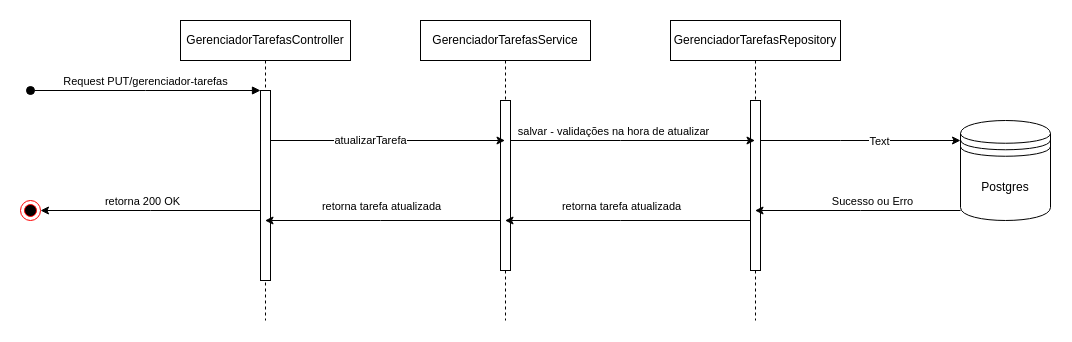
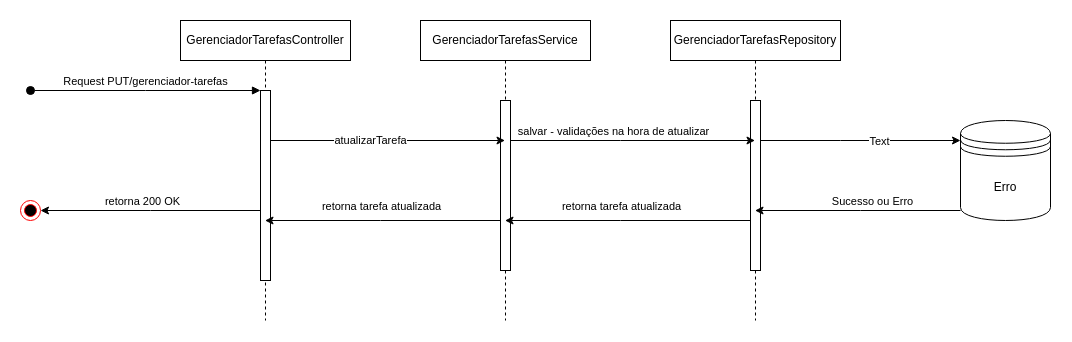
  <mxCell id="0" />
  <mxCell id="1" parent="0" />
  <mxCell id="2" value="GerenciadorTarefasController" style="shape=umlLifeline;perimeter=lifelinePerimeter;whiteSpace=wrap;html=1;container=0;dropTarget=0;collapsible=0;recursiveResize=0;outlineConnect=0;portConstraint=eastwest;newEdgeStyle={&quot;edgeStyle&quot;:&quot;elbowEdgeStyle&quot;,&quot;elbow&quot;:&quot;vertical&quot;,&quot;curved&quot;:0,&quot;rounded&quot;:0};" parent="1" vertex="1"><mxGeometry x="180" y="20" width="170" height="300" as="geometry" /></mxCell>
  <mxCell id="3" value="" style="html=1;points=[];perimeter=orthogonalPerimeter;outlineConnect=0;targetShapes=umlLifeline;portConstraint=eastwest;newEdgeStyle={&quot;edgeStyle&quot;:&quot;elbowEdgeStyle&quot;,&quot;elbow&quot;:&quot;vertical&quot;,&quot;curved&quot;:0,&quot;rounded&quot;:0};" parent="2" vertex="1"><mxGeometry x="80" y="70" width="10" height="190" as="geometry" /></mxCell>
  <mxCell id="4" value="Request PUT/gerenciador-tarefas" style="html=1;verticalAlign=bottom;startArrow=oval;endArrow=block;startSize=8;edgeStyle=elbowEdgeStyle;elbow=vertical;curved=0;rounded=0;" parent="2" target="3" edge="1"><mxGeometry relative="1" as="geometry"><mxPoint x="-150" y="70" as="sourcePoint" /></mxGeometry></mxCell>
  <mxCell id="5" value="GerenciadorTarefasService" style="shape=umlLifeline;perimeter=lifelinePerimeter;whiteSpace=wrap;html=1;container=0;dropTarget=0;collapsible=0;recursiveResize=0;outlineConnect=0;portConstraint=eastwest;newEdgeStyle={&quot;edgeStyle&quot;:&quot;elbowEdgeStyle&quot;,&quot;elbow&quot;:&quot;vertical&quot;,&quot;curved&quot;:0,&quot;rounded&quot;:0};" parent="1" vertex="1"><mxGeometry x="420" y="20" width="170" height="300" as="geometry" /></mxCell>
  <mxCell id="6" value="" style="html=1;points=[];perimeter=orthogonalPerimeter;outlineConnect=0;targetShapes=umlLifeline;portConstraint=eastwest;newEdgeStyle={&quot;edgeStyle&quot;:&quot;elbowEdgeStyle&quot;,&quot;elbow&quot;:&quot;vertical&quot;,&quot;curved&quot;:0,&quot;rounded&quot;:0};" parent="5" vertex="1"><mxGeometry x="80" y="80" width="10" height="170" as="geometry" /></mxCell>
  <mxCell id="7" value="GerenciadorTarefasRepository" style="shape=umlLifeline;perimeter=lifelinePerimeter;whiteSpace=wrap;html=1;container=0;dropTarget=0;collapsible=0;recursiveResize=0;outlineConnect=0;portConstraint=eastwest;newEdgeStyle={&quot;edgeStyle&quot;:&quot;elbowEdgeStyle&quot;,&quot;elbow&quot;:&quot;vertical&quot;,&quot;curved&quot;:0,&quot;rounded&quot;:0};" vertex="1" parent="1"><mxGeometry x="670" y="20" width="170" height="300" as="geometry" /></mxCell>
  <mxCell id="8" value="" style="html=1;points=[];perimeter=orthogonalPerimeter;outlineConnect=0;targetShapes=umlLifeline;portConstraint=eastwest;newEdgeStyle={&quot;edgeStyle&quot;:&quot;elbowEdgeStyle&quot;,&quot;elbow&quot;:&quot;vertical&quot;,&quot;curved&quot;:0,&quot;rounded&quot;:0};" vertex="1" parent="7"><mxGeometry x="80" y="80" width="10" height="170" as="geometry" /></mxCell>
  <mxCell id="9" style="edgeStyle=orthogonalEdgeStyle;rounded=0;orthogonalLoop=1;jettySize=auto;html=1;" edge="1" parent="1" source="11" target="7"><mxGeometry relative="1" as="geometry"><Array as="points"><mxPoint x="860" y="210" /><mxPoint x="860" y="210" /></Array></mxGeometry></mxCell>
  <mxCell id="10" value="Sucesso ou Erro" style="edgeLabel;html=1;align=center;verticalAlign=middle;resizable=0;points=[];" vertex="1" connectable="0" parent="9"><mxGeometry x="-0.137" relative="1" as="geometry"><mxPoint y="-10" as="offset" /></mxGeometry></mxCell>
- <mxCell id="11" value="Postgres" style="shape=datastore;whiteSpace=wrap;html=1;" vertex="1" parent="1"><mxGeometry x="960" y="120" width="90" height="100" as="geometry" /></mxCell>
+ <mxCell id="11" value="Erro" style="shape=datastore;whiteSpace=wrap;html=1;" vertex="1" parent="1"><mxGeometry x="960" y="120" width="90" height="100" as="geometry" /></mxCell>
  <mxCell id="12" style="edgeStyle=elbowEdgeStyle;rounded=0;orthogonalLoop=1;jettySize=auto;html=1;elbow=vertical;curved=0;" edge="1" parent="1" source="3" target="5"><mxGeometry relative="1" as="geometry"><Array as="points"><mxPoint x="390" y="140" /></Array></mxGeometry></mxCell>
  <mxCell id="13" value="atualizarTarefa" style="edgeLabel;html=1;align=center;verticalAlign=middle;resizable=0;points=[];" vertex="1" connectable="0" parent="12"><mxGeometry x="-0.156" y="1" relative="1" as="geometry"><mxPoint as="offset" /></mxGeometry></mxCell>
  <mxCell id="14" style="edgeStyle=elbowEdgeStyle;rounded=0;orthogonalLoop=1;jettySize=auto;html=1;elbow=vertical;curved=0;" edge="1" parent="1" source="6" target="7"><mxGeometry relative="1" as="geometry"><Array as="points"><mxPoint x="620" y="140" /></Array></mxGeometry></mxCell>
  <mxCell id="15" value="salvar - validações na hora de atualizar" style="edgeLabel;html=1;align=center;verticalAlign=middle;resizable=0;points=[];" vertex="1" connectable="0" parent="14"><mxGeometry x="-0.164" y="1" relative="1" as="geometry"><mxPoint y="-9" as="offset" /></mxGeometry></mxCell>
  <mxCell id="16" style="edgeStyle=elbowEdgeStyle;rounded=0;orthogonalLoop=1;jettySize=auto;html=1;elbow=vertical;curved=0;" edge="1" parent="1" source="8" target="11"><mxGeometry relative="1" as="geometry"><Array as="points"><mxPoint x="840" y="140" /></Array></mxGeometry></mxCell>
  <mxCell id="17" value="Text" style="edgeLabel;html=1;align=center;verticalAlign=middle;resizable=0;points=[];" vertex="1" connectable="0" parent="16"><mxGeometry x="0.178" relative="1" as="geometry"><mxPoint as="offset" /></mxGeometry></mxCell>
  <mxCell id="18" style="edgeStyle=elbowEdgeStyle;rounded=0;orthogonalLoop=1;jettySize=auto;html=1;elbow=vertical;curved=0;" edge="1" parent="1" source="8" target="5"><mxGeometry relative="1" as="geometry"><Array as="points"><mxPoint x="620" y="220" /></Array></mxGeometry></mxCell>
  <mxCell id="19" value="retorna tarefa atualizada" style="edgeLabel;html=1;align=center;verticalAlign=middle;resizable=0;points=[];" vertex="1" connectable="0" parent="18"><mxGeometry x="0.091" y="1" relative="1" as="geometry"><mxPoint x="4" y="-16" as="offset" /></mxGeometry></mxCell>
  <mxCell id="20" style="edgeStyle=elbowEdgeStyle;rounded=0;orthogonalLoop=1;jettySize=auto;html=1;elbow=vertical;curved=0;" edge="1" parent="1" source="6" target="2"><mxGeometry relative="1" as="geometry"><Array as="points"><mxPoint x="380" y="220" /></Array></mxGeometry></mxCell>
  <mxCell id="21" value="retorna tarefa atualizada" style="edgeLabel;html=1;align=center;verticalAlign=middle;resizable=0;points=[];" vertex="1" connectable="0" parent="20"><mxGeometry x="0.277" y="-2" relative="1" as="geometry"><mxPoint x="30" y="-13" as="offset" /></mxGeometry></mxCell>
  <mxCell id="22" value="" style="ellipse;html=1;shape=endState;fillColor=#000000;strokeColor=#ff0000;" vertex="1" parent="1"><mxGeometry x="20" y="200" width="20" height="20" as="geometry" /></mxCell>
  <mxCell id="23" style="edgeStyle=elbowEdgeStyle;rounded=0;orthogonalLoop=1;jettySize=auto;html=1;elbow=vertical;curved=0;entryX=1;entryY=0.5;entryDx=0;entryDy=0;" edge="1" parent="1" source="3" target="22"><mxGeometry relative="1" as="geometry" /></mxCell>
  <mxCell id="24" value="retorna 200 OK" style="edgeLabel;html=1;align=center;verticalAlign=middle;resizable=0;points=[];" vertex="1" connectable="0" parent="23"><mxGeometry x="0.575" y="-1" relative="1" as="geometry"><mxPoint x="54" y="-9" as="offset" /></mxGeometry></mxCell>
